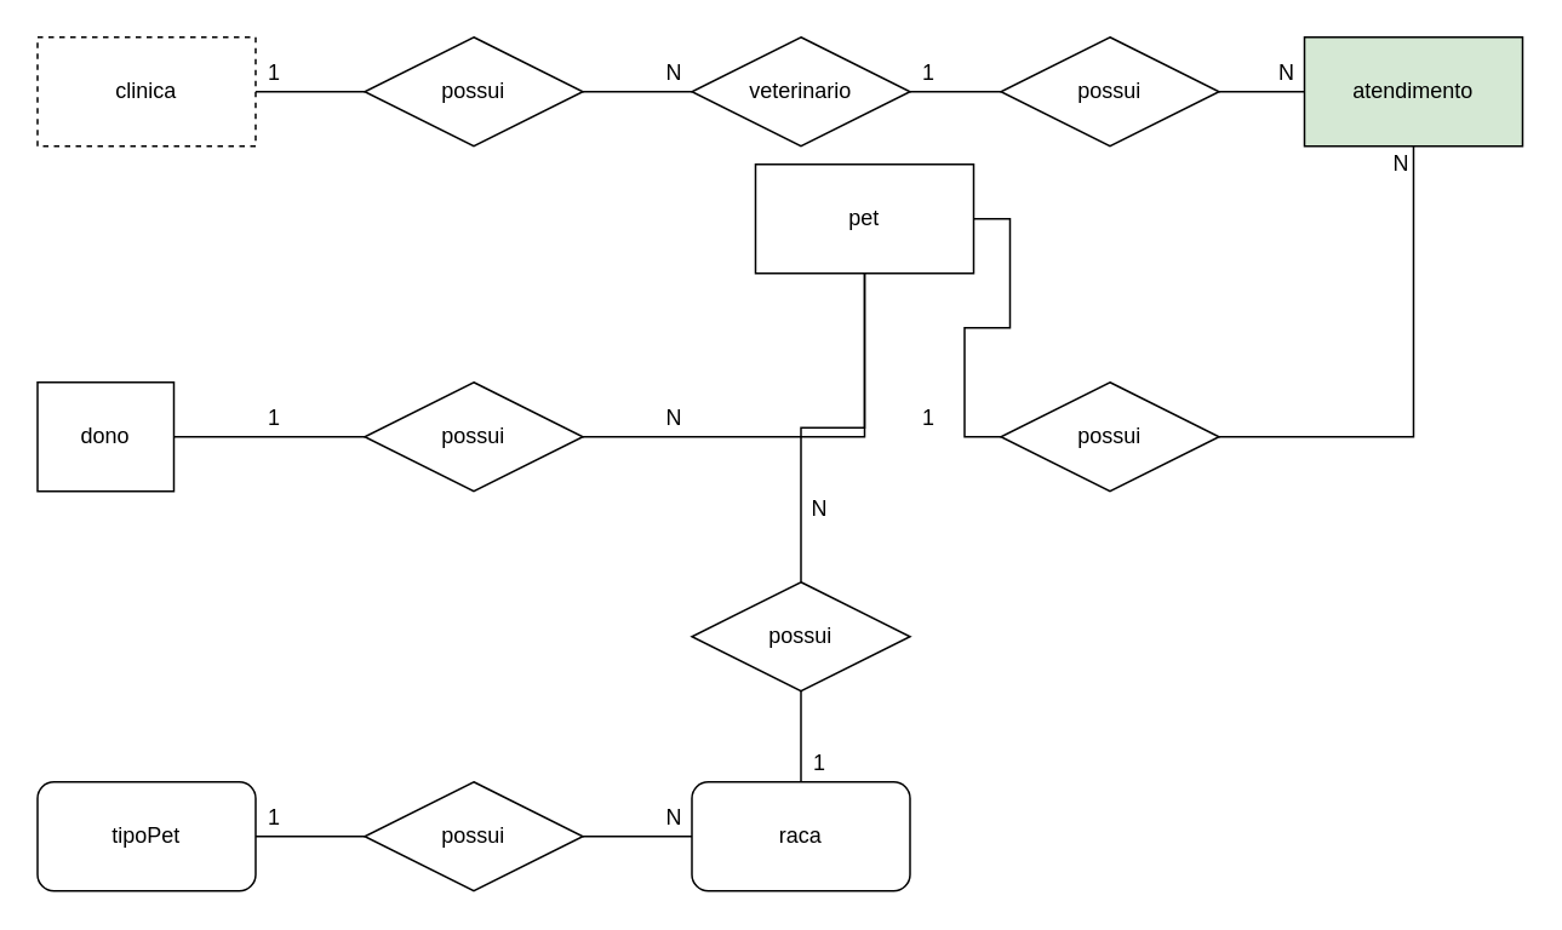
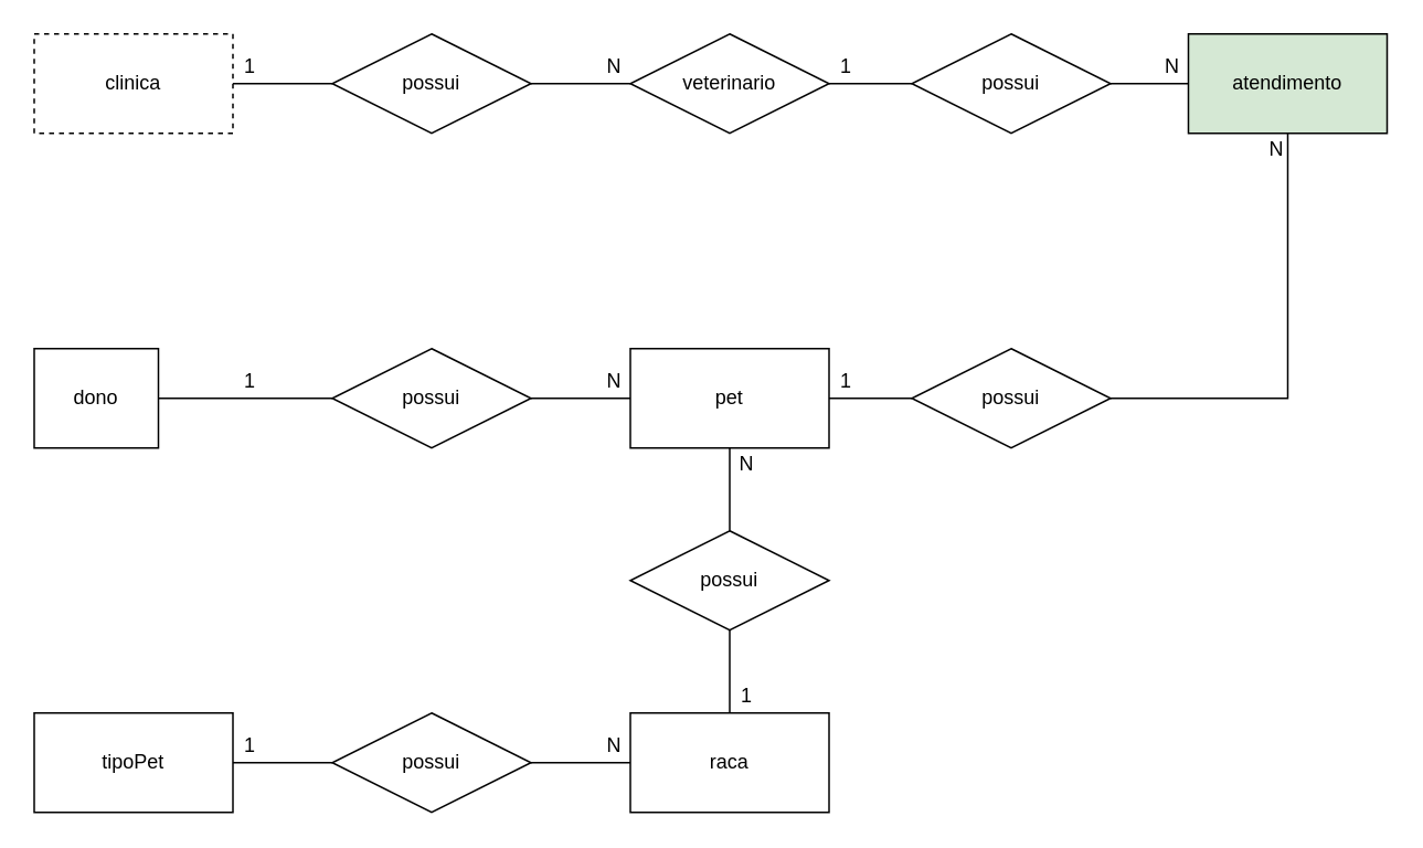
  <mxCell id="0" />
  <mxCell id="1" parent="0" />
  <mxCell id="2" value="clinica" style="whiteSpace=wrap;html=1;dashed=1;" vertex="1" parent="1"><mxGeometry x="20" y="20" width="120" height="60" as="geometry" /></mxCell>
  <mxCell id="3" style="edgeStyle=orthogonalEdgeStyle;rounded=0;orthogonalLoop=1;jettySize=auto;html=1;entryX=1;entryY=0.5;entryDx=0;entryDy=0;endArrow=none;endFill=0;" edge="1" parent="1" source="4" target="2"><mxGeometry relative="1" as="geometry" /></mxCell>
  <mxCell id="4" value="possui" style="shape=rhombus;perimeter=rhombusPerimeter;whiteSpace=wrap;html=1;align=center;" vertex="1" parent="1"><mxGeometry x="200" y="20" width="120" height="60" as="geometry" /></mxCell>
  <mxCell id="5" style="edgeStyle=orthogonalEdgeStyle;rounded=0;orthogonalLoop=1;jettySize=auto;html=1;entryX=0;entryY=0.5;entryDx=0;entryDy=0;endArrow=none;endFill=0;" edge="1" parent="1" source="6" target="14"><mxGeometry relative="1" as="geometry" /></mxCell>
- <mxCell id="6" value="pet" style="whiteSpace=wrap;html=1;" vertex="1" parent="1"><mxGeometry x="415" y="90" width="120" height="60" as="geometry" /></mxCell>
+ <mxCell id="6" value="pet" style="whiteSpace=wrap;html=1;" vertex="1" parent="1"><mxGeometry x="380" y="210" width="120" height="60" as="geometry" /></mxCell>
  <mxCell id="7" style="edgeStyle=orthogonalEdgeStyle;rounded=0;orthogonalLoop=1;jettySize=auto;html=1;entryX=0;entryY=0.5;entryDx=0;entryDy=0;endArrow=none;endFill=0;" edge="1" parent="1" source="9" target="10"><mxGeometry relative="1" as="geometry" /></mxCell>
  <mxCell id="8" style="edgeStyle=orthogonalEdgeStyle;rounded=0;orthogonalLoop=1;jettySize=auto;html=1;entryX=1;entryY=0.5;entryDx=0;entryDy=0;endArrow=none;endFill=0;" edge="1" parent="1" source="9" target="12"><mxGeometry relative="1" as="geometry" /></mxCell>
  <mxCell id="9" value="possui" style="shape=rhombus;perimeter=rhombusPerimeter;whiteSpace=wrap;html=1;align=center;" vertex="1" parent="1"><mxGeometry x="550" y="20" width="120" height="60" as="geometry" /></mxCell>
  <mxCell id="10" value="atendimento" style="whiteSpace=wrap;html=1;fillColor=#d5e8d4;" vertex="1" parent="1"><mxGeometry x="717" y="20" width="120" height="60" as="geometry" /></mxCell>
  <mxCell id="11" style="edgeStyle=orthogonalEdgeStyle;rounded=0;orthogonalLoop=1;jettySize=auto;html=1;entryX=1;entryY=0.5;entryDx=0;entryDy=0;endArrow=none;endFill=0;" edge="1" parent="1" source="12" target="4"><mxGeometry relative="1" as="geometry" /></mxCell>
  <mxCell id="12" value="veterinario" style="rhombus;whiteSpace=wrap;html=1;" vertex="1" parent="1"><mxGeometry x="380" y="20" width="120" height="60" as="geometry" /></mxCell>
  <mxCell id="13" style="edgeStyle=orthogonalEdgeStyle;rounded=0;orthogonalLoop=1;jettySize=auto;html=1;entryX=0.5;entryY=1;entryDx=0;entryDy=0;endArrow=none;endFill=0;" edge="1" parent="1" source="14" target="10"><mxGeometry relative="1" as="geometry" /></mxCell>
  <mxCell id="14" value="possui" style="shape=rhombus;perimeter=rhombusPerimeter;whiteSpace=wrap;html=1;align=center;" vertex="1" parent="1"><mxGeometry x="550" y="210" width="120" height="60" as="geometry" /></mxCell>
  <mxCell id="15" style="edgeStyle=orthogonalEdgeStyle;rounded=0;orthogonalLoop=1;jettySize=auto;html=1;entryX=0.5;entryY=1;entryDx=0;entryDy=0;endArrow=none;endFill=0;" edge="1" parent="1" source="16" target="6"><mxGeometry relative="1" as="geometry" /></mxCell>
  <mxCell id="16" value="possui" style="shape=rhombus;perimeter=rhombusPerimeter;whiteSpace=wrap;html=1;align=center;" vertex="1" parent="1"><mxGeometry x="380" y="320" width="120" height="60" as="geometry" /></mxCell>
  <mxCell id="17" style="edgeStyle=orthogonalEdgeStyle;rounded=0;orthogonalLoop=1;jettySize=auto;html=1;exitX=0.5;exitY=0;exitDx=0;exitDy=0;endArrow=none;endFill=0;entryX=0.5;entryY=1;entryDx=0;entryDy=0;" edge="1" parent="1" source="18" target="16"><mxGeometry relative="1" as="geometry"><mxPoint x="439.833" y="400" as="targetPoint" /></mxGeometry></mxCell>
- <mxCell id="18" value="raca" style="whiteSpace=wrap;html=1;rounded=1;" vertex="1" parent="1"><mxGeometry x="380" y="430" width="120" height="60" as="geometry" /></mxCell>
+ <mxCell id="18" value="raca" style="whiteSpace=wrap;html=1;" vertex="1" parent="1"><mxGeometry x="380" y="430" width="120" height="60" as="geometry" /></mxCell>
  <mxCell id="19" style="edgeStyle=orthogonalEdgeStyle;rounded=0;orthogonalLoop=1;jettySize=auto;html=1;endArrow=none;endFill=0;" edge="1" parent="1" source="20" target="18"><mxGeometry relative="1" as="geometry" /></mxCell>
  <mxCell id="20" value="possui" style="shape=rhombus;perimeter=rhombusPerimeter;whiteSpace=wrap;html=1;align=center;" vertex="1" parent="1"><mxGeometry x="200" y="430" width="120" height="60" as="geometry" /></mxCell>
  <mxCell id="21" style="edgeStyle=orthogonalEdgeStyle;rounded=0;orthogonalLoop=1;jettySize=auto;html=1;entryX=0;entryY=0.5;entryDx=0;entryDy=0;endArrow=none;endFill=0;" edge="1" parent="1" source="22" target="20"><mxGeometry relative="1" as="geometry" /></mxCell>
- <mxCell id="22" value="tipoPet" style="whiteSpace=wrap;html=1;rounded=1;" vertex="1" parent="1"><mxGeometry x="20" y="430" width="120" height="60" as="geometry" /></mxCell>
+ <mxCell id="22" value="tipoPet" style="whiteSpace=wrap;html=1;" vertex="1" parent="1"><mxGeometry x="20" y="430" width="120" height="60" as="geometry" /></mxCell>
  <mxCell id="23" value="dono" style="whiteSpace=wrap;html=1;" vertex="1" parent="1"><mxGeometry x="20" y="210" width="75" height="60" as="geometry" /></mxCell>
  <mxCell id="24" style="edgeStyle=orthogonalEdgeStyle;rounded=0;orthogonalLoop=1;jettySize=auto;html=1;endArrow=none;endFill=0;" edge="1" parent="1" source="26" target="6"><mxGeometry relative="1" as="geometry" /></mxCell>
  <mxCell id="25" style="edgeStyle=orthogonalEdgeStyle;rounded=0;orthogonalLoop=1;jettySize=auto;html=1;endArrow=none;endFill=0;" edge="1" parent="1" source="26" target="23"><mxGeometry relative="1" as="geometry" /></mxCell>
  <mxCell id="26" value="possui" style="shape=rhombus;perimeter=rhombusPerimeter;whiteSpace=wrap;html=1;align=center;" vertex="1" parent="1"><mxGeometry x="200" y="210" width="120" height="60" as="geometry" /></mxCell>
  <mxCell id="27" value="1&lt;br&gt;" style="text;html=1;align=center;verticalAlign=middle;resizable=0;points=[];autosize=1;strokeColor=none;" vertex="1" parent="1"><mxGeometry x="140" y="220" width="20" height="20" as="geometry" /></mxCell>
  <mxCell id="28" value="1&lt;br&gt;" style="text;html=1;align=center;verticalAlign=middle;resizable=0;points=[];autosize=1;strokeColor=none;" vertex="1" parent="1"><mxGeometry x="140" y="440" width="20" height="20" as="geometry" /></mxCell>
  <mxCell id="29" value="1&lt;br&gt;" style="text;html=1;align=center;verticalAlign=middle;resizable=0;points=[];autosize=1;strokeColor=none;" vertex="1" parent="1"><mxGeometry x="140" y="30" width="20" height="20" as="geometry" /></mxCell>
  <mxCell id="30" value="N" style="text;html=1;align=center;verticalAlign=middle;resizable=0;points=[];autosize=1;strokeColor=none;" vertex="1" parent="1"><mxGeometry x="360" y="30" width="20" height="20" as="geometry" /></mxCell>
  <mxCell id="31" value="N" style="text;html=1;align=center;verticalAlign=middle;resizable=0;points=[];autosize=1;strokeColor=none;" vertex="1" parent="1"><mxGeometry x="360" y="220" width="20" height="20" as="geometry" /></mxCell>
  <mxCell id="32" value="N" style="text;html=1;align=center;verticalAlign=middle;resizable=0;points=[];autosize=1;strokeColor=none;" vertex="1" parent="1"><mxGeometry x="360" y="440" width="20" height="20" as="geometry" /></mxCell>
  <mxCell id="33" value="1&lt;br&gt;" style="text;html=1;align=center;verticalAlign=middle;resizable=0;points=[];autosize=1;strokeColor=none;" vertex="1" parent="1"><mxGeometry x="440" y="410" width="20" height="20" as="geometry" /></mxCell>
  <mxCell id="34" value="N" style="text;html=1;align=center;verticalAlign=middle;resizable=0;points=[];autosize=1;strokeColor=none;" vertex="1" parent="1"><mxGeometry x="440" y="270" width="20" height="20" as="geometry" /></mxCell>
  <mxCell id="35" value="1&lt;br&gt;" style="text;html=1;align=center;verticalAlign=middle;resizable=0;points=[];autosize=1;strokeColor=none;" vertex="1" parent="1"><mxGeometry x="500" y="220" width="20" height="20" as="geometry" /></mxCell>
  <mxCell id="36" value="1&lt;br&gt;" style="text;html=1;align=center;verticalAlign=middle;resizable=0;points=[];autosize=1;strokeColor=none;" vertex="1" parent="1"><mxGeometry x="500" y="30" width="20" height="20" as="geometry" /></mxCell>
  <mxCell id="37" value="N" style="text;html=1;align=center;verticalAlign=middle;resizable=0;points=[];autosize=1;strokeColor=none;" vertex="1" parent="1"><mxGeometry x="697" y="30" width="20" height="20" as="geometry" /></mxCell>
  <mxCell id="38" value="N" style="text;html=1;align=center;verticalAlign=middle;resizable=0;points=[];autosize=1;strokeColor=none;" vertex="1" parent="1"><mxGeometry x="760" y="80" width="20" height="20" as="geometry" /></mxCell>
